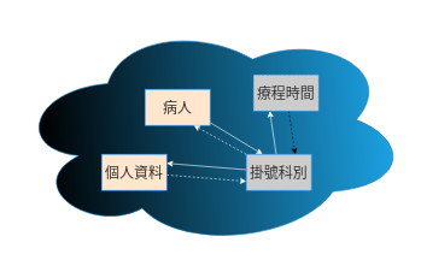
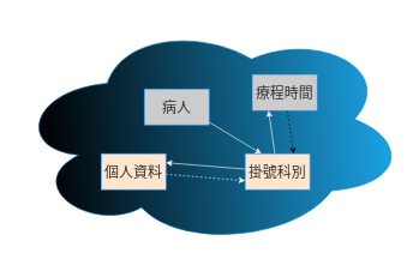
  <mxCell id="0" />
  <mxCell id="1" parent="0" />
  <mxCell id="2" value="" style="ellipse;shape=cloud;whiteSpace=wrap;html=1;gradientDirection=west;fillColor=#1ba1e2;fontColor=#ffffff;strokeColor=#006EAF;gradientColor=default;rotation=-5;" vertex="1" parent="1"><mxGeometry x="20" y="20" width="540" height="320" as="geometry" /></mxCell>
  <mxCell id="3" style="edgeStyle=none;html=1;entryX=0.25;entryY=0;entryDx=0;entryDy=0;strokeColor=#FFFFFF;fontSize=20;" edge="1" parent="1" target="12"><mxGeometry relative="1" as="geometry"><mxPoint x="280" y="160" as="sourcePoint" /></mxGeometry></mxCell>
- <mxCell id="4" value="&lt;font style=&quot;font-size: 20px;&quot;&gt;病人&lt;/font&gt;" style="rounded=0;whiteSpace=wrap;html=1;gradientDirection=west;fillColor=#ffe6cc;fontColor=#333333;strokeColor=#3399FF;" vertex="1" parent="1"><mxGeometry x="200" y="120" width="90" height="50" as="geometry" /></mxCell>
+ <mxCell id="4" value="&lt;font style=&quot;font-size: 20px;&quot;&gt;病人&lt;/font&gt;" style="rounded=0;whiteSpace=wrap;html=1;gradientDirection=west;fillColor=#CCCCCC;fontColor=#333333;strokeColor=#3399FF;" vertex="1" parent="1"><mxGeometry x="200" y="120" width="90" height="50" as="geometry" /></mxCell>
  <mxCell id="5" style="edgeStyle=none;html=1;entryX=0.75;entryY=0;entryDx=0;entryDy=0;fontSize=20;dashed=1;" edge="1" parent="1" source="6" target="12"><mxGeometry relative="1" as="geometry" /></mxCell>
  <mxCell id="6" value="&lt;font style=&quot;font-size: 20px;&quot;&gt;療程時間&lt;/font&gt;" style="rounded=0;whiteSpace=wrap;html=1;gradientDirection=west;fillColor=#CCCCCC;fontColor=#333333;strokeColor=#3399FF;dashed=1;" vertex="1" parent="1"><mxGeometry x="350" y="100" width="90" height="50" as="geometry" /></mxCell>
  <mxCell id="7" style="edgeStyle=none;html=1;entryX=0;entryY=0.75;entryDx=0;entryDy=0;strokeColor=#FFFFFF;fontSize=20;dashed=1;" edge="1" parent="1" source="8" target="12"><mxGeometry relative="1" as="geometry" /></mxCell>
  <mxCell id="8" value="&lt;font style=&quot;font-size: 20px;&quot;&gt;個人資料&lt;/font&gt;" style="rounded=0;whiteSpace=wrap;html=1;gradientDirection=west;fillColor=#ffe6cc;fontColor=#333333;strokeColor=#3399FF;" vertex="1" parent="1"><mxGeometry x="140" y="210" width="90" height="50" as="geometry" /></mxCell>
  <mxCell id="9" style="edgeStyle=none;html=1;entryX=0.25;entryY=1;entryDx=0;entryDy=0;fontSize=20;strokeColor=#FFFFFF;" edge="1" parent="1" source="12" target="6"><mxGeometry relative="1" as="geometry" /></mxCell>
  <mxCell id="10" style="edgeStyle=none;html=1;entryX=1;entryY=0.25;entryDx=0;entryDy=0;strokeColor=#FFFFFF;fontSize=20;" edge="1" parent="1" source="12" target="8"><mxGeometry relative="1" as="geometry" /></mxCell>
- <mxCell id="11" style="edgeStyle=none;html=1;entryX=0.75;entryY=1;entryDx=0;entryDy=0;strokeColor=#FFFFFF;fontSize=20;dashed=1;" edge="1" parent="1" source="12" target="4"><mxGeometry relative="1" as="geometry" /></mxCell>
- <mxCell id="12" value="&lt;font style=&quot;font-size: 20px;&quot;&gt;掛號科別&lt;/font&gt;" style="rounded=0;whiteSpace=wrap;html=1;gradientDirection=west;fillColor=#CCCCCC;fontColor=#333333;strokeColor=#3399FF;" vertex="1" parent="1"><mxGeometry x="340" y="210" width="90" height="50" as="geometry" /></mxCell>
+ <mxCell id="12" value="&lt;font style=&quot;font-size: 20px;&quot;&gt;掛號科別&lt;/font&gt;" style="rounded=0;whiteSpace=wrap;html=1;gradientDirection=west;fillColor=#ffe6cc;fontColor=#333333;strokeColor=#3399FF;" vertex="1" parent="1"><mxGeometry x="340" y="210" width="90" height="50" as="geometry" /></mxCell>
